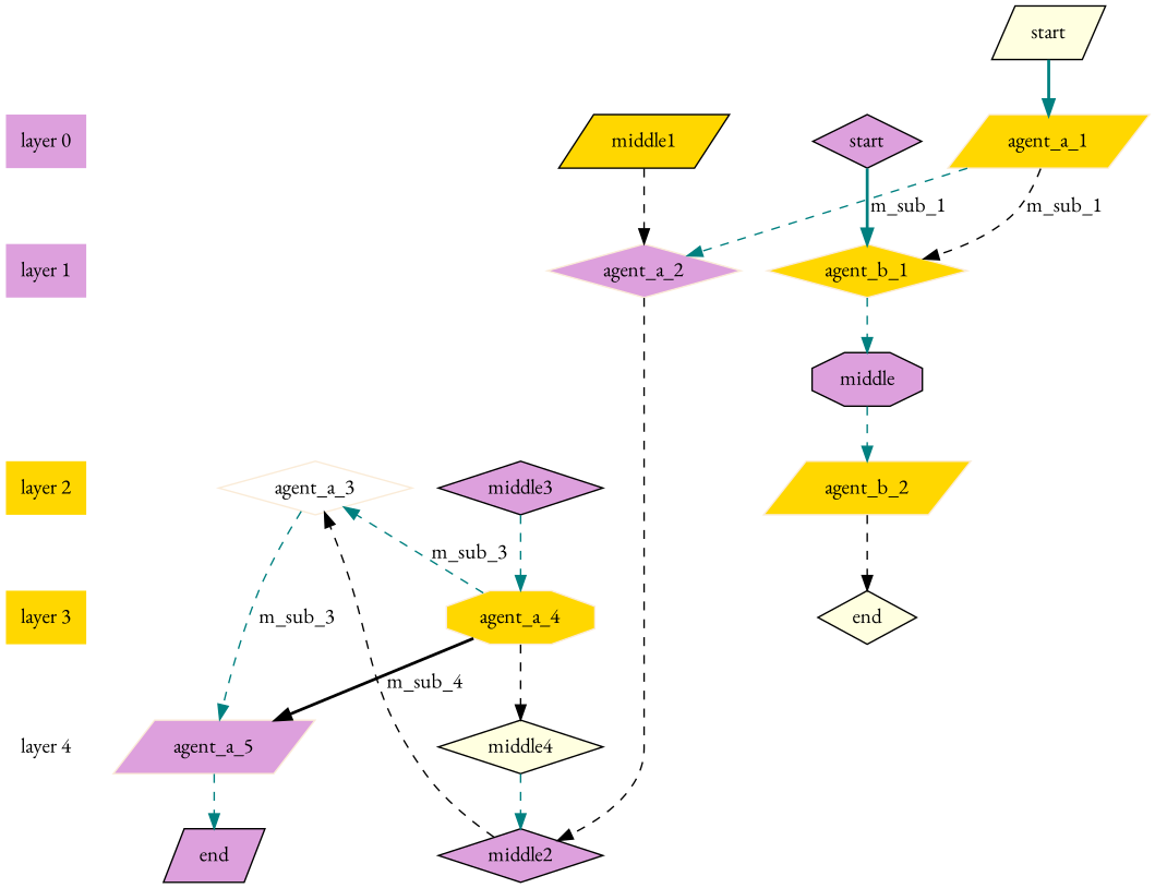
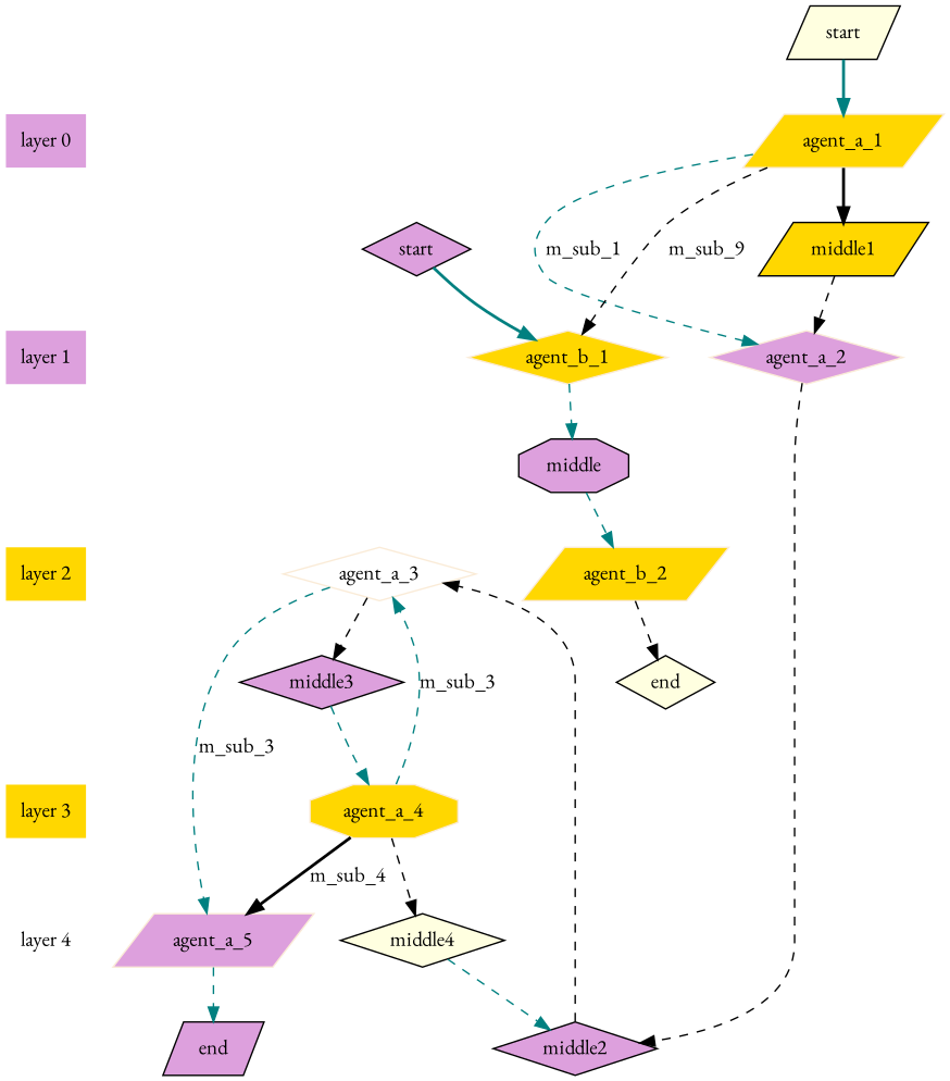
  digraph {
    fontname="EB Garamond"
    rankdir=TB
    node [fillcolor=plum fontname="EB Garamond" shape=diamond style=filled]
    edge [fontname="EB Garamond" style=dashed color=teal]
    n1 [label="layer 0" shape=plaintext]
    n2 [color=antiquewhite fillcolor=gold label=agent_a_1 shape=parallelogram]
    n3 [label="layer 1" shape=plaintext]
    n4 [color=antiquewhite label=agent_a_2]
    n5 [color=antiquewhite fillcolor=gold label=agent_b_1]
    n6 [fillcolor=gold label="layer 2" shape=plaintext]
    n7 [color=antiquewhite fillcolor=white label=agent_a_3]
    n8 [color=antiquewhite fillcolor=gold label=agent_b_2 shape=parallelogram]
    n9 [fillcolor=gold label="layer 3" shape=plaintext]
    n10 [color=antiquewhite fillcolor=gold label=agent_a_4 shape=octagon]
    n11 [fillcolor=white label="layer 4" shape=plaintext]
    n12 [color=antiquewhite label=agent_a_5 shape=parallelogram]
    n13 [fillcolor=gold label=middle1 shape=parallelogram]
    n14 [label=middle2]
    n15 [label=middle shape=octagon]
    n16 [label=middle3]
    n17 [fillcolor=lightyellow label=end]
    n18 [fillcolor=lightyellow label=middle4]
    n19 [label=end shape=parallelogram]
    n20 [fillcolor=lightyellow label=start shape=parallelogram]
    n21 [label=start]
    subgraph sub_1 {
      rank=same
      n1
      n2
    }
    subgraph sub_2 {
      rank=same
      n3
      n4
      n5
    }
    subgraph sub_3 {
      rank=same
      n6
      n7
      n8
    }
    subgraph sub_4 {
      rank=same
      n9
      n10
    }
    subgraph sub_5 {
      rank=same
      n11
      n12
    }
    n1 -> n3 [style=invis color=""]
    n2 -> n4 [constraint=false label=m_sub_1]
-   n2 -> n5 [color=black constraint=false label=m_sub_1]
+   n2 -> n5 [color=black constraint=false label=m_sub_9]
+   n2 -> n13 [color=black style=bold]
    n3 -> n6 [style=invis color=""]
    n4 -> n14 [color=black]
    n5 -> n15
    n6 -> n9 [style=invis color=""]
    n7 -> n12 [constraint=false label=m_sub_3]
+   n7 -> n16 [color=black]
    n8 -> n17 [color=black]
    n9 -> n11 [style=invis color=""]
    n10 -> n7 [constraint=false label=m_sub_3]
    n10 -> n12 [color=black constraint=false label=m_sub_4 style=bold]
    n10 -> n18 [color=black]
    n12 -> n19
    n13 -> n4 [color=black]
    n14 -> n7 [color=black]
    n15 -> n8
    n16 -> n10
    n18 -> n14
    n20 -> n2 [style=bold]
    n21 -> n5 [style=bold]
  }
